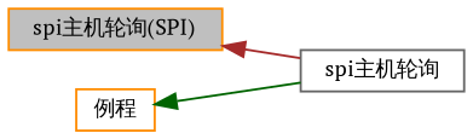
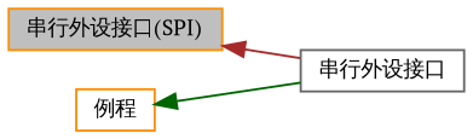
  digraph {
    fontname="PT Serif"
    rankdir=LR
    node [color=darkorange fillcolor=white fontname="PT Serif" fontsize=10 shape=box style=filled]
    edge [dir=back fontname="PT Serif" fontsize=10 labelfontname="黑体" labelfontsize=10 shape=plaintext style=solid]
-   n1 [fillcolor=grey75 fontcolor=black height=0.2 label="spi主机轮询(SPI)" width=0.4]
-   n2 [color=gray40 height=0.2 label="spi主机轮询" width=0.4]
+   n1 [fillcolor=grey75 fontcolor=black height=0.2 label="串行外设接口(SPI)" width=0.4]
+   n2 [color=gray40 height=0.2 label="串行外设接口" width=0.4]
    n3 [height=0.2 label="例程" width=0.4]
    n1 -> n2 [color=brown]
    n3 -> n2 [color=darkgreen]
  }
